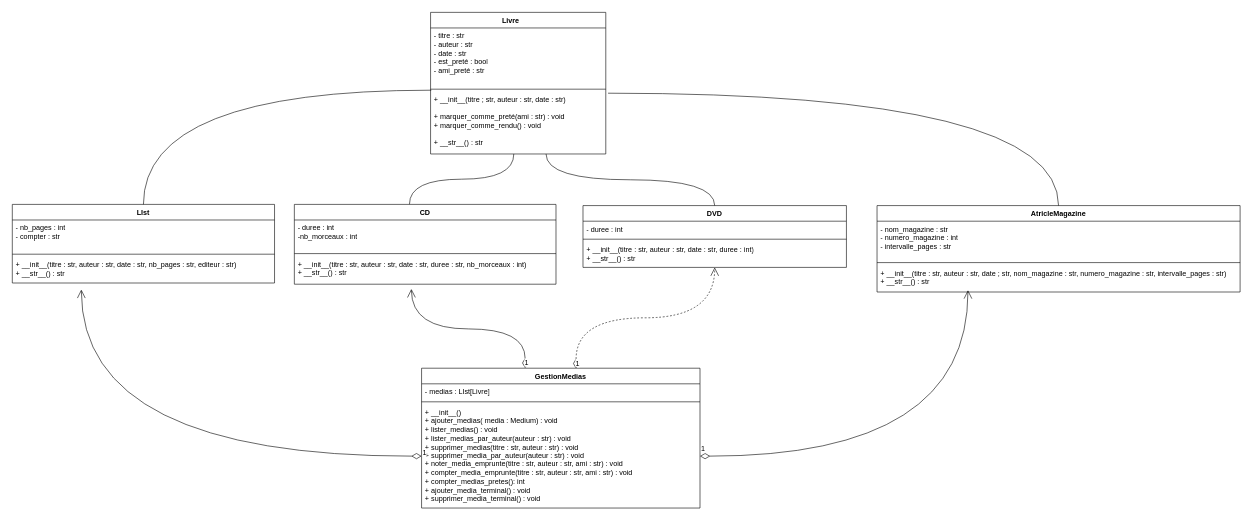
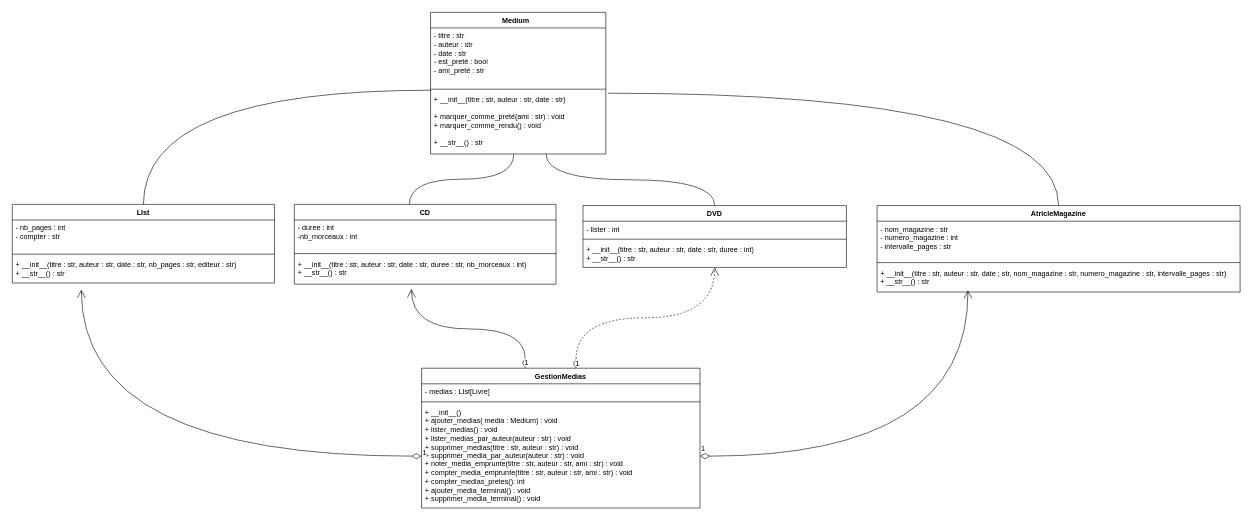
  <mxCell id="0" />
  <mxCell id="1" parent="0" />
- <mxCell id="2" value="Livre&lt;span style=&quot;white-space: pre;&quot;&gt;&#09;&lt;/span&gt;" style="swimlane;fontStyle=1;align=center;verticalAlign=top;childLayout=stackLayout;horizontal=1;startSize=26;horizontalStack=0;resizeParent=1;resizeParentMax=0;resizeLast=0;collapsible=1;marginBottom=0;whiteSpace=wrap;html=1;" vertex="1" parent="1"><mxGeometry x="717" y="20" width="292" height="236" as="geometry" /></mxCell>
+ <mxCell id="2" value="Medium&lt;span style=&quot;white-space: pre;&quot;&gt;&#09;&lt;/span&gt;" style="swimlane;fontStyle=1;align=center;verticalAlign=top;childLayout=stackLayout;horizontal=1;startSize=26;horizontalStack=0;resizeParent=1;resizeParentMax=0;resizeLast=0;collapsible=1;marginBottom=0;whiteSpace=wrap;html=1;" vertex="1" parent="1"><mxGeometry x="717" y="20" width="292" height="236" as="geometry" /></mxCell>
  <mxCell id="3" value="&lt;div&gt;- titre : str&lt;/div&gt;&lt;div&gt;- auteur : str&lt;/div&gt;&lt;div&gt;- date : str&lt;/div&gt;&lt;div&gt;- est_preté : bool&lt;/div&gt;&lt;div&gt;- ami_preté : str&lt;br&gt;&lt;/div&gt;&lt;div&gt;&lt;br&gt;&lt;/div&gt;&lt;div&gt;&lt;br&gt;&lt;/div&gt;" style="text;strokeColor=none;fillColor=none;align=left;verticalAlign=top;spacingLeft=4;spacingRight=4;overflow=hidden;rotatable=0;points=[[0,0.5],[1,0.5]];portConstraint=eastwest;whiteSpace=wrap;html=1;" vertex="1" parent="2"><mxGeometry y="26" width="292" height="98" as="geometry" /></mxCell>
  <mxCell id="4" value="" style="line;strokeWidth=1;fillColor=none;align=left;verticalAlign=middle;spacingTop=-1;spacingLeft=3;spacingRight=3;rotatable=0;labelPosition=right;points=[];portConstraint=eastwest;strokeColor=inherit;" vertex="1" parent="2"><mxGeometry y="124" width="292" height="8" as="geometry" /></mxCell>
  <mxCell id="5" value="&lt;div&gt;+ __init__(titre ; str, auteur : str, date : str)&lt;/div&gt;&lt;div&gt;&lt;br&gt;&lt;/div&gt;&lt;div&gt;+ marquer_comme_preté(ami : str) : void&lt;br&gt;&lt;/div&gt;&lt;div&gt;+ marquer_comme_rendu() : void&lt;br&gt;&lt;/div&gt;&lt;div&gt;&lt;br&gt;&lt;/div&gt;&lt;div&gt;+ __str__() : str&lt;br&gt;&lt;/div&gt;" style="text;strokeColor=none;fillColor=none;align=left;verticalAlign=top;spacingLeft=4;spacingRight=4;overflow=hidden;rotatable=0;points=[[0,0.5],[1,0.5]];portConstraint=eastwest;whiteSpace=wrap;html=1;" vertex="1" parent="2"><mxGeometry y="132" width="292" height="104" as="geometry" /></mxCell>
  <mxCell id="6" value="LIst " style="swimlane;fontStyle=1;align=center;verticalAlign=top;childLayout=stackLayout;horizontal=1;startSize=26;horizontalStack=0;resizeParent=1;resizeParentMax=0;resizeLast=0;collapsible=1;marginBottom=0;whiteSpace=wrap;html=1;" vertex="1" parent="1"><mxGeometry x="20" y="340" width="437" height="131" as="geometry" /></mxCell>
  <mxCell id="7" value="&lt;div&gt;- nb_pages : int&lt;br&gt;&lt;/div&gt;&lt;div&gt;- compter : str&lt;br&gt;&lt;/div&gt;" style="text;strokeColor=none;fillColor=none;align=left;verticalAlign=top;spacingLeft=4;spacingRight=4;overflow=hidden;rotatable=0;points=[[0,0.5],[1,0.5]];portConstraint=eastwest;whiteSpace=wrap;html=1;" vertex="1" parent="6"><mxGeometry y="26" width="437" height="53" as="geometry" /></mxCell>
  <mxCell id="8" value="" style="line;strokeWidth=1;fillColor=none;align=left;verticalAlign=middle;spacingTop=-1;spacingLeft=3;spacingRight=3;rotatable=0;labelPosition=right;points=[];portConstraint=eastwest;strokeColor=inherit;" vertex="1" parent="6"><mxGeometry y="79" width="437" height="8" as="geometry" /></mxCell>
  <mxCell id="9" value="&lt;div&gt;+ __init__(titre : str, auteur : str, date : str, nb_pages : str, editeur : str)&lt;/div&gt;&lt;div&gt;+ __str__() : str&lt;br&gt;&lt;/div&gt;" style="text;strokeColor=none;fillColor=none;align=left;verticalAlign=top;spacingLeft=4;spacingRight=4;overflow=hidden;rotatable=0;points=[[0,0.5],[1,0.5]];portConstraint=eastwest;whiteSpace=wrap;html=1;" vertex="1" parent="6"><mxGeometry y="87" width="437" height="44" as="geometry" /></mxCell>
  <mxCell id="10" value="CD" style="swimlane;fontStyle=1;align=center;verticalAlign=top;childLayout=stackLayout;horizontal=1;startSize=26;horizontalStack=0;resizeParent=1;resizeParentMax=0;resizeLast=0;collapsible=1;marginBottom=0;whiteSpace=wrap;html=1;" vertex="1" parent="1"><mxGeometry x="490" y="340" width="436" height="133" as="geometry" /></mxCell>
  <mxCell id="11" value="&lt;div&gt;- duree : int&lt;/div&gt;&lt;div&gt;-nb_morceaux : int&lt;br&gt;&lt;/div&gt;" style="text;strokeColor=none;fillColor=none;align=left;verticalAlign=top;spacingLeft=4;spacingRight=4;overflow=hidden;rotatable=0;points=[[0,0.5],[1,0.5]];portConstraint=eastwest;whiteSpace=wrap;html=1;" vertex="1" parent="10"><mxGeometry y="26" width="436" height="52" as="geometry" /></mxCell>
  <mxCell id="12" value="" style="line;strokeWidth=1;fillColor=none;align=left;verticalAlign=middle;spacingTop=-1;spacingLeft=3;spacingRight=3;rotatable=0;labelPosition=right;points=[];portConstraint=eastwest;strokeColor=inherit;" vertex="1" parent="10"><mxGeometry y="78" width="436" height="8" as="geometry" /></mxCell>
  <mxCell id="13" value="&lt;div&gt;+ __init__(titre : str, auteur : str, date : str, duree : str, nb_morceaux : int)&lt;/div&gt;&lt;div&gt;+ __str__() : str&lt;br&gt;&lt;/div&gt;" style="text;strokeColor=none;fillColor=none;align=left;verticalAlign=top;spacingLeft=4;spacingRight=4;overflow=hidden;rotatable=0;points=[[0,0.5],[1,0.5]];portConstraint=eastwest;whiteSpace=wrap;html=1;" vertex="1" parent="10"><mxGeometry y="86" width="436" height="47" as="geometry" /></mxCell>
  <mxCell id="14" value="DVD" style="swimlane;fontStyle=1;align=center;verticalAlign=top;childLayout=stackLayout;horizontal=1;startSize=26;horizontalStack=0;resizeParent=1;resizeParentMax=0;resizeLast=0;collapsible=1;marginBottom=0;whiteSpace=wrap;html=1;" vertex="1" parent="1"><mxGeometry x="971" y="342" width="439" height="103" as="geometry" /></mxCell>
- <mxCell id="15" value="- duree : int" style="text;strokeColor=none;fillColor=none;align=left;verticalAlign=top;spacingLeft=4;spacingRight=4;overflow=hidden;rotatable=0;points=[[0,0.5],[1,0.5]];portConstraint=eastwest;whiteSpace=wrap;html=1;" vertex="1" parent="14"><mxGeometry y="26" width="439" height="26" as="geometry" /></mxCell>
+ <mxCell id="15" value="- lister : int" style="text;strokeColor=none;fillColor=none;align=left;verticalAlign=top;spacingLeft=4;spacingRight=4;overflow=hidden;rotatable=0;points=[[0,0.5],[1,0.5]];portConstraint=eastwest;whiteSpace=wrap;html=1;" vertex="1" parent="14"><mxGeometry y="26" width="439" height="26" as="geometry" /></mxCell>
  <mxCell id="16" value="" style="line;strokeWidth=1;fillColor=none;align=left;verticalAlign=middle;spacingTop=-1;spacingLeft=3;spacingRight=3;rotatable=0;labelPosition=right;points=[];portConstraint=eastwest;strokeColor=inherit;" vertex="1" parent="14"><mxGeometry y="52" width="439" height="8" as="geometry" /></mxCell>
  <mxCell id="17" value="&lt;div&gt;+ __init__(titre : str, auteur : str, date : str, duree : int)&lt;/div&gt;&lt;div&gt;+ __str__() : str&lt;br&gt;&lt;/div&gt;" style="text;strokeColor=none;fillColor=none;align=left;verticalAlign=top;spacingLeft=4;spacingRight=4;overflow=hidden;rotatable=0;points=[[0,0.5],[1,0.5]];portConstraint=eastwest;whiteSpace=wrap;html=1;" vertex="1" parent="14"><mxGeometry y="60" width="439" height="43" as="geometry" /></mxCell>
  <mxCell id="18" value="AtricleMagazine" style="swimlane;fontStyle=1;align=center;verticalAlign=top;childLayout=stackLayout;horizontal=1;startSize=26;horizontalStack=0;resizeParent=1;resizeParentMax=0;resizeLast=0;collapsible=1;marginBottom=0;whiteSpace=wrap;html=1;" vertex="1" parent="1"><mxGeometry x="1461" y="342" width="605" height="144" as="geometry" /></mxCell>
  <mxCell id="19" value="&lt;div&gt;- nom_magazine : str&lt;/div&gt;&lt;div&gt;- numero_magazine : int&lt;/div&gt;&lt;div&gt;- intervalle_pages : str&lt;br&gt;&lt;/div&gt;" style="text;strokeColor=none;fillColor=none;align=left;verticalAlign=top;spacingLeft=4;spacingRight=4;overflow=hidden;rotatable=0;points=[[0,0.5],[1,0.5]];portConstraint=eastwest;whiteSpace=wrap;html=1;" vertex="1" parent="18"><mxGeometry y="26" width="605" height="65" as="geometry" /></mxCell>
  <mxCell id="20" value="" style="line;strokeWidth=1;fillColor=none;align=left;verticalAlign=middle;spacingTop=-1;spacingLeft=3;spacingRight=3;rotatable=0;labelPosition=right;points=[];portConstraint=eastwest;strokeColor=inherit;" vertex="1" parent="18"><mxGeometry y="91" width="605" height="8" as="geometry" /></mxCell>
  <mxCell id="21" value="&lt;div&gt;+ __init__(titre : str, auteur : str, date ; str, nom_magazine : str, numero_magazine : str, intervalle_pages : str)&lt;/div&gt;&lt;div&gt;+ __str__() : str&lt;br&gt;&lt;/div&gt;" style="text;strokeColor=none;fillColor=none;align=left;verticalAlign=top;spacingLeft=4;spacingRight=4;overflow=hidden;rotatable=0;points=[[0,0.5],[1,0.5]];portConstraint=eastwest;whiteSpace=wrap;html=1;" vertex="1" parent="18"><mxGeometry y="99" width="605" height="45" as="geometry" /></mxCell>
  <mxCell id="22" value="GestionMedias" style="swimlane;fontStyle=1;align=center;verticalAlign=top;childLayout=stackLayout;horizontal=1;startSize=26;horizontalStack=0;resizeParent=1;resizeParentMax=0;resizeLast=0;collapsible=1;marginBottom=0;whiteSpace=wrap;html=1;" vertex="1" parent="1"><mxGeometry x="702" y="613" width="464" height="233" as="geometry" /></mxCell>
  <mxCell id="23" value="- medias : LIst[Livre]" style="text;strokeColor=none;fillColor=none;align=left;verticalAlign=top;spacingLeft=4;spacingRight=4;overflow=hidden;rotatable=0;points=[[0,0.5],[1,0.5]];portConstraint=eastwest;whiteSpace=wrap;html=1;" vertex="1" parent="22"><mxGeometry y="26" width="464" height="26" as="geometry" /></mxCell>
  <mxCell id="24" value="" style="line;strokeWidth=1;fillColor=none;align=left;verticalAlign=middle;spacingTop=-1;spacingLeft=3;spacingRight=3;rotatable=0;labelPosition=right;points=[];portConstraint=eastwest;strokeColor=inherit;" vertex="1" parent="22"><mxGeometry y="52" width="464" height="8" as="geometry" /></mxCell>
  <mxCell id="25" value="&lt;div&gt;+ __init__()&lt;/div&gt;&lt;div&gt;+ ajouter_medias( media : Medium) : void&lt;/div&gt;&lt;div&gt;+ lister_medias() : void&lt;/div&gt;&lt;div&gt;+ lister_medias_par_auteur(auteur : str) : void&lt;/div&gt;&lt;div&gt;+ supprimer_medias(titre : str, auteur : str) : void&lt;/div&gt;&lt;div&gt;+ supprimer_media_par_auteur(auteur : str) : void&lt;/div&gt;&lt;div&gt;+ noter_media_emprunte(titre : str, auteur : str, ami : str) : void&lt;/div&gt;&lt;div&gt;+ compter_media_emprunte(titre : str, auteur : str, ami : str) : void&lt;/div&gt;&lt;div&gt;+ compter_medias_pretes(): int&lt;/div&gt;&lt;div&gt;+ ajouter_media_terminal() : void&lt;/div&gt;&lt;div&gt;+ supprimer_media_terminal() : void&lt;br&gt;&lt;/div&gt;" style="text;strokeColor=none;fillColor=none;align=left;verticalAlign=top;spacingLeft=4;spacingRight=4;overflow=hidden;rotatable=0;points=[[0,0.5],[1,0.5]];portConstraint=eastwest;whiteSpace=wrap;html=1;" vertex="1" parent="22"><mxGeometry y="60" width="464" height="173" as="geometry" /></mxCell>
  <mxCell id="26" value="" style="endArrow=none;html=1;edgeStyle=orthogonalEdgeStyle;rounded=0;fontSize=12;startSize=8;endSize=8;curved=1;exitX=0.004;exitY=-0.022;exitDx=0;exitDy=0;exitPerimeter=0;entryX=0.5;entryY=0;entryDx=0;entryDy=0;" edge="1" parent="1" source="5" target="6"><mxGeometry relative="1" as="geometry"><mxPoint x="545" y="257" as="sourcePoint" /><mxPoint x="855" y="409" as="targetPoint" /></mxGeometry></mxCell>
  <mxCell id="27" value="" style="endArrow=none;html=1;edgeStyle=orthogonalEdgeStyle;rounded=0;fontSize=12;startSize=8;endSize=8;curved=1;exitX=0.475;exitY=1;exitDx=0;exitDy=0;exitPerimeter=0;entryX=0.44;entryY=-0.002;entryDx=0;entryDy=0;entryPerimeter=0;" edge="1" parent="1" source="5" target="10"><mxGeometry relative="1" as="geometry"><mxPoint x="695" y="409" as="sourcePoint" /><mxPoint x="676" y="327" as="targetPoint" /></mxGeometry></mxCell>
  <mxCell id="28" value="" style="endArrow=none;html=1;edgeStyle=orthogonalEdgeStyle;rounded=0;fontSize=12;startSize=8;endSize=8;curved=1;exitX=0.659;exitY=1;exitDx=0;exitDy=0;exitPerimeter=0;" edge="1" parent="1" source="5" target="14"><mxGeometry relative="1" as="geometry"><mxPoint x="695" y="409" as="sourcePoint" /><mxPoint x="855" y="409" as="targetPoint" /></mxGeometry></mxCell>
  <mxCell id="29" value="" style="endArrow=none;html=1;edgeStyle=orthogonalEdgeStyle;rounded=0;fontSize=12;startSize=8;endSize=8;curved=1;exitX=1.013;exitY=0.026;exitDx=0;exitDy=0;exitPerimeter=0;" edge="1" parent="1" source="5" target="18"><mxGeometry relative="1" as="geometry"><mxPoint x="693" y="406" as="sourcePoint" /><mxPoint x="853" y="406" as="targetPoint" /></mxGeometry></mxCell>
  <mxCell id="30" value="1" style="endArrow=open;html=1;endSize=12;startArrow=diamondThin;startSize=14;startFill=0;edgeStyle=orthogonalEdgeStyle;align=left;verticalAlign=bottom;rounded=0;fontSize=12;curved=1;exitX=1;exitY=0.5;exitDx=0;exitDy=0;" edge="1" parent="1" source="25"><mxGeometry x="-1" y="3" relative="1" as="geometry"><mxPoint x="1189.996" y="817.875" as="sourcePoint" /><mxPoint x="1612.5" y="483" as="targetPoint" /></mxGeometry></mxCell>
  <mxCell id="31" value="1" style="endArrow=open;html=1;endSize=12;startArrow=diamondThin;startSize=14;startFill=0;edgeStyle=orthogonalEdgeStyle;align=left;verticalAlign=bottom;rounded=0;fontSize=12;curved=1;entryX=0.5;entryY=1;entryDx=0;entryDy=0;exitX=0.555;exitY=0.003;exitDx=0;exitDy=0;exitPerimeter=0;dashed=1;" edge="1" parent="1" source="22" target="14"><mxGeometry x="-1" y="3" relative="1" as="geometry"><mxPoint x="956" y="558" as="sourcePoint" /><mxPoint x="1116" y="558" as="targetPoint" /></mxGeometry></mxCell>
  <mxCell id="32" value="1" style="endArrow=open;html=1;endSize=12;startArrow=diamondThin;startSize=14;startFill=0;edgeStyle=orthogonalEdgeStyle;align=left;verticalAlign=bottom;rounded=0;fontSize=12;curved=1;exitX=0.372;exitY=-0.001;exitDx=0;exitDy=0;exitPerimeter=0;" edge="1" parent="1" source="22"><mxGeometry x="-1" y="3" relative="1" as="geometry"><mxPoint x="956" y="558" as="sourcePoint" /><mxPoint x="685" y="481" as="targetPoint" /></mxGeometry></mxCell>
  <mxCell id="33" value="1" style="endArrow=open;html=1;endSize=12;startArrow=diamondThin;startSize=14;startFill=0;edgeStyle=orthogonalEdgeStyle;align=left;verticalAlign=bottom;rounded=0;fontSize=12;curved=1;exitX=0;exitY=0.5;exitDx=0;exitDy=0;" edge="1" parent="1" source="25"><mxGeometry x="-1" y="3" relative="1" as="geometry"><mxPoint x="587" y="558" as="sourcePoint" /><mxPoint x="135" y="482" as="targetPoint" /></mxGeometry></mxCell>
